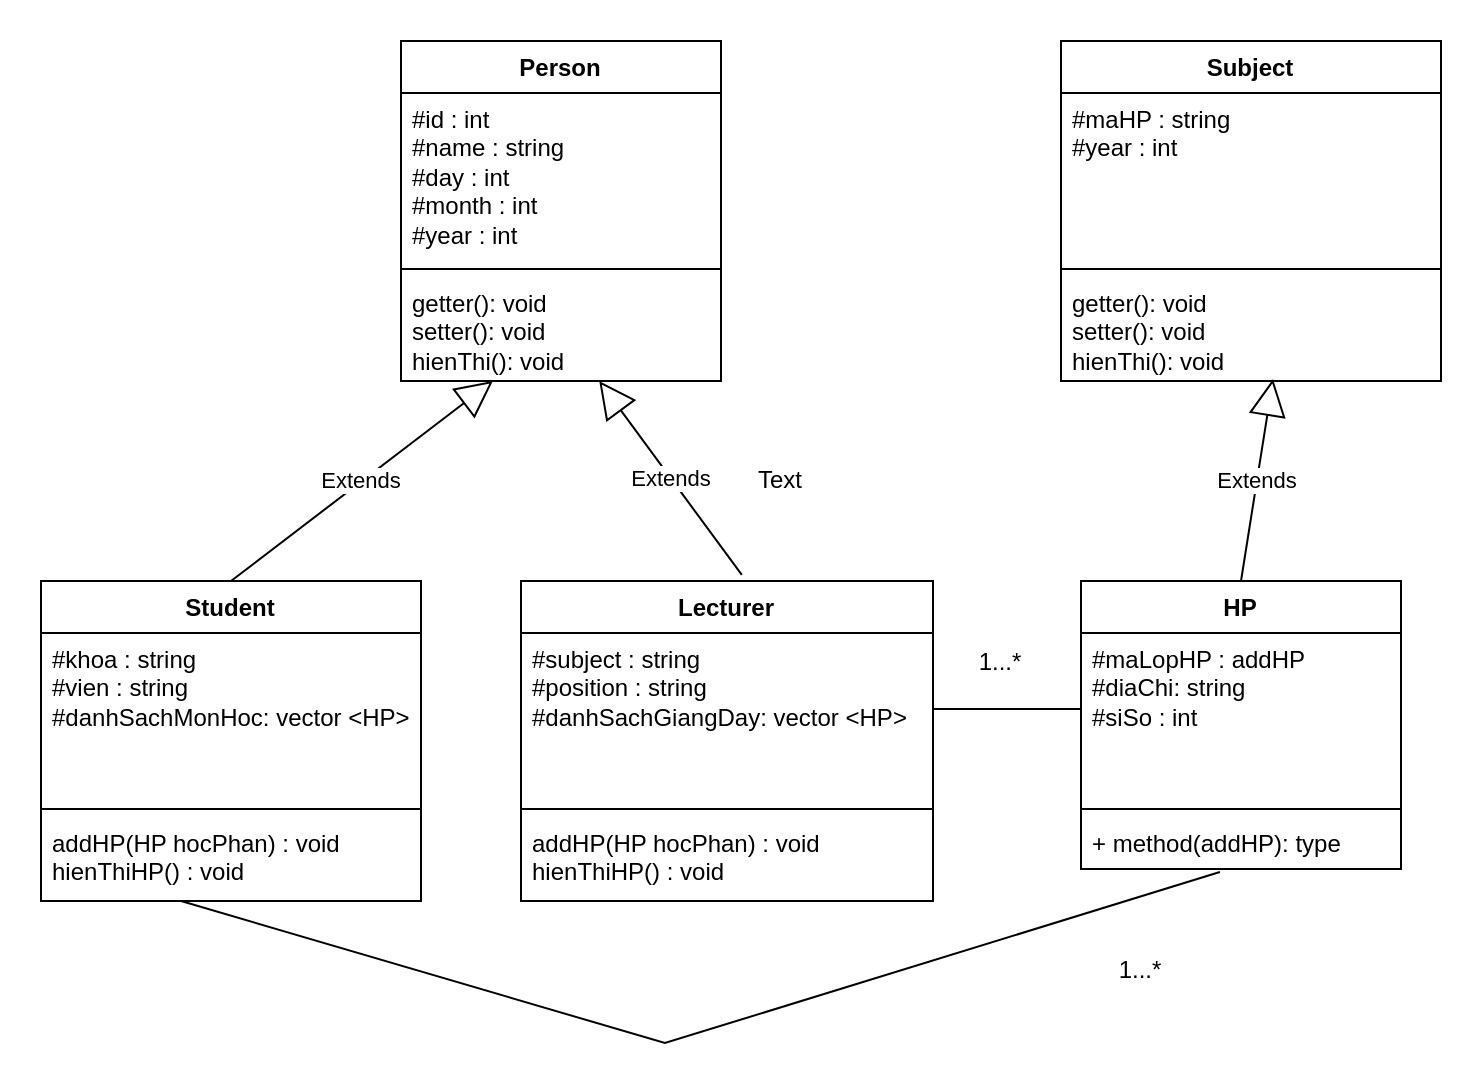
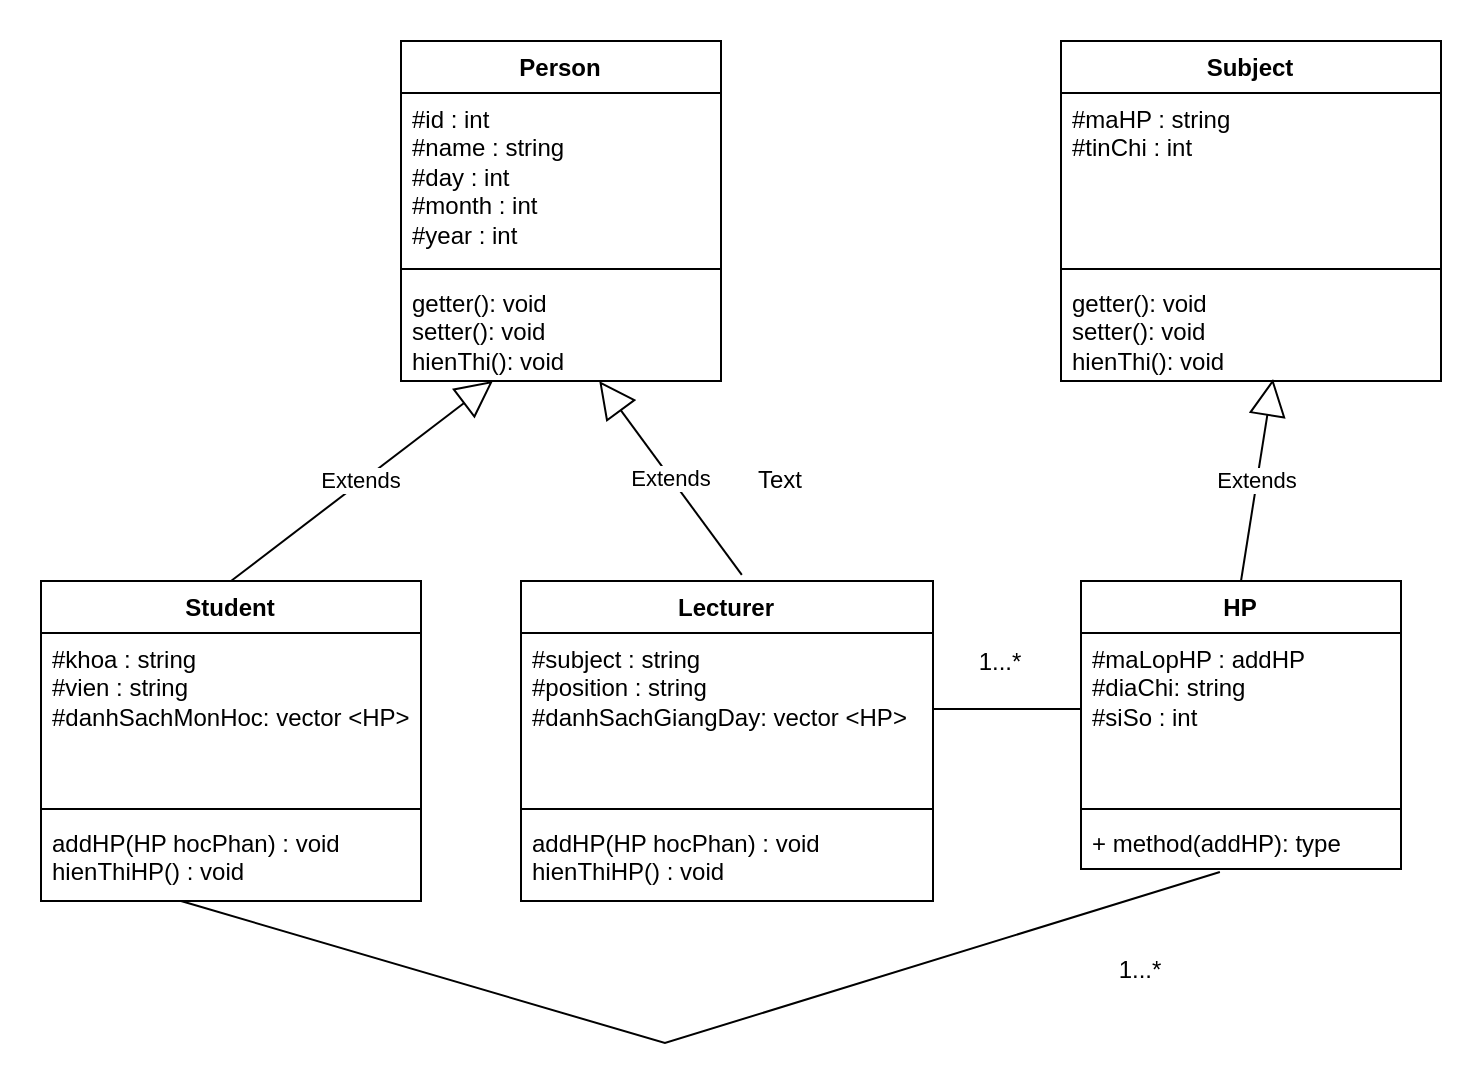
  <mxCell id="0" />
  <mxCell id="1" parent="0" />
  <mxCell id="2" value="Person" style="swimlane;fontStyle=1;align=center;verticalAlign=top;childLayout=stackLayout;horizontal=1;startSize=26;horizontalStack=0;resizeParent=1;resizeParentMax=0;resizeLast=0;collapsible=1;marginBottom=0;whiteSpace=wrap;html=1;rounded=0;" parent="1" vertex="1"><mxGeometry x="200" y="20" width="160" height="170" as="geometry" /></mxCell>
  <mxCell id="3" value="#id : int&lt;br style=&quot;border-color: var(--border-color);&quot;&gt;#name : string&lt;br style=&quot;border-color: var(--border-color);&quot;&gt;#day : int&lt;br style=&quot;border-color: var(--border-color);&quot;&gt;#month : int&lt;br style=&quot;border-color: var(--border-color);&quot;&gt;#year : int" style="text;strokeColor=none;fillColor=none;align=left;verticalAlign=top;spacingLeft=4;spacingRight=4;overflow=hidden;rotatable=0;points=[[0,0.5],[1,0.5]];portConstraint=eastwest;whiteSpace=wrap;html=1;rounded=0;" parent="2" vertex="1"><mxGeometry y="26" width="160" height="84" as="geometry" /></mxCell>
  <mxCell id="4" value="" style="line;strokeWidth=1;fillColor=none;align=left;verticalAlign=middle;spacingTop=-1;spacingLeft=3;spacingRight=3;rotatable=0;labelPosition=right;points=[];portConstraint=eastwest;strokeColor=inherit;rounded=0;" parent="2" vertex="1"><mxGeometry y="110" width="160" height="8" as="geometry" /></mxCell>
  <mxCell id="5" value="getter(): void&lt;br&gt;setter(): void&lt;br&gt;hienThi(): void" style="text;strokeColor=none;fillColor=none;align=left;verticalAlign=top;spacingLeft=4;spacingRight=4;overflow=hidden;rotatable=0;points=[[0,0.5],[1,0.5]];portConstraint=eastwest;whiteSpace=wrap;html=1;rounded=0;" parent="2" vertex="1"><mxGeometry y="118" width="160" height="52" as="geometry" /></mxCell>
  <mxCell id="6" value="Student" style="swimlane;fontStyle=1;align=center;verticalAlign=top;childLayout=stackLayout;horizontal=1;startSize=26;horizontalStack=0;resizeParent=1;resizeParentMax=0;resizeLast=0;collapsible=1;marginBottom=0;whiteSpace=wrap;html=1;rounded=0;" parent="1" vertex="1"><mxGeometry x="20" y="290" width="190" height="160" as="geometry" /></mxCell>
  <mxCell id="7" value="#khoa : string&lt;br&gt;#vien : string&lt;br&gt;#danhSachMonHoc: vector &amp;lt;HP&amp;gt;" style="text;strokeColor=none;fillColor=none;align=left;verticalAlign=top;spacingLeft=4;spacingRight=4;overflow=hidden;rotatable=0;points=[[0,0.5],[1,0.5]];portConstraint=eastwest;whiteSpace=wrap;html=1;rounded=0;" parent="6" vertex="1"><mxGeometry y="26" width="190" height="84" as="geometry" /></mxCell>
  <mxCell id="8" value="" style="line;strokeWidth=1;fillColor=none;align=left;verticalAlign=middle;spacingTop=-1;spacingLeft=3;spacingRight=3;rotatable=0;labelPosition=right;points=[];portConstraint=eastwest;strokeColor=inherit;rounded=0;" parent="6" vertex="1"><mxGeometry y="110" width="190" height="8" as="geometry" /></mxCell>
  <mxCell id="9" value="addHP(HP hocPhan) : void&lt;br&gt;hienThiHP() : void" style="text;strokeColor=none;fillColor=none;align=left;verticalAlign=top;spacingLeft=4;spacingRight=4;overflow=hidden;rotatable=0;points=[[0,0.5],[1,0.5]];portConstraint=eastwest;whiteSpace=wrap;html=1;rounded=0;" parent="6" vertex="1"><mxGeometry y="118" width="190" height="42" as="geometry" /></mxCell>
  <mxCell id="10" value="Lecturer" style="swimlane;fontStyle=1;align=center;verticalAlign=top;childLayout=stackLayout;horizontal=1;startSize=26;horizontalStack=0;resizeParent=1;resizeParentMax=0;resizeLast=0;collapsible=1;marginBottom=0;whiteSpace=wrap;html=1;rounded=0;" parent="1" vertex="1"><mxGeometry x="260" y="290" width="206" height="160" as="geometry" /></mxCell>
  <mxCell id="11" value="#subject : string&lt;br&gt;#position : string&lt;br&gt;#danhSachGiangDay: vector &amp;lt;HP&amp;gt;" style="text;strokeColor=none;fillColor=none;align=left;verticalAlign=top;spacingLeft=4;spacingRight=4;overflow=hidden;rotatable=0;points=[[0,0.5],[1,0.5]];portConstraint=eastwest;whiteSpace=wrap;html=1;rounded=0;" parent="10" vertex="1"><mxGeometry y="26" width="206" height="84" as="geometry" /></mxCell>
  <mxCell id="12" value="" style="line;strokeWidth=1;fillColor=none;align=left;verticalAlign=middle;spacingTop=-1;spacingLeft=3;spacingRight=3;rotatable=0;labelPosition=right;points=[];portConstraint=eastwest;strokeColor=inherit;rounded=0;" parent="10" vertex="1"><mxGeometry y="110" width="206" height="8" as="geometry" /></mxCell>
  <mxCell id="13" value="addHP(HP hocPhan) : void&lt;br&gt;hienThiHP() : void" style="text;strokeColor=none;fillColor=none;align=left;verticalAlign=top;spacingLeft=4;spacingRight=4;overflow=hidden;rotatable=0;points=[[0,0.5],[1,0.5]];portConstraint=eastwest;whiteSpace=wrap;html=1;rounded=0;" parent="10" vertex="1"><mxGeometry y="118" width="206" height="42" as="geometry" /></mxCell>
  <mxCell id="14" value="Subject" style="swimlane;fontStyle=1;align=center;verticalAlign=top;childLayout=stackLayout;horizontal=1;startSize=26;horizontalStack=0;resizeParent=1;resizeParentMax=0;resizeLast=0;collapsible=1;marginBottom=0;whiteSpace=wrap;html=1;rounded=0;" parent="1" vertex="1"><mxGeometry x="530" y="20" width="190" height="170" as="geometry" /></mxCell>
- <mxCell id="15" value="#maHP : string&lt;br&gt;#year : int&amp;nbsp;" style="text;strokeColor=none;fillColor=none;align=left;verticalAlign=top;spacingLeft=4;spacingRight=4;overflow=hidden;rotatable=0;points=[[0,0.5],[1,0.5]];portConstraint=eastwest;whiteSpace=wrap;html=1;rounded=0;" parent="14" vertex="1"><mxGeometry y="26" width="190" height="84" as="geometry" /></mxCell>
+ <mxCell id="15" value="#maHP : string&lt;br&gt;#tinChi : int&amp;nbsp;" style="text;strokeColor=none;fillColor=none;align=left;verticalAlign=top;spacingLeft=4;spacingRight=4;overflow=hidden;rotatable=0;points=[[0,0.5],[1,0.5]];portConstraint=eastwest;whiteSpace=wrap;html=1;rounded=0;" parent="14" vertex="1"><mxGeometry y="26" width="190" height="84" as="geometry" /></mxCell>
  <mxCell id="16" value="" style="line;strokeWidth=1;fillColor=none;align=left;verticalAlign=middle;spacingTop=-1;spacingLeft=3;spacingRight=3;rotatable=0;labelPosition=right;points=[];portConstraint=eastwest;strokeColor=inherit;rounded=0;" parent="14" vertex="1"><mxGeometry y="110" width="190" height="8" as="geometry" /></mxCell>
  <mxCell id="17" value="getter(): void&lt;br style=&quot;border-color: var(--border-color);&quot;&gt;setter(): void&lt;br style=&quot;border-color: var(--border-color);&quot;&gt;hienThi(): void" style="text;strokeColor=none;fillColor=none;align=left;verticalAlign=top;spacingLeft=4;spacingRight=4;overflow=hidden;rotatable=0;points=[[0,0.5],[1,0.5]];portConstraint=eastwest;whiteSpace=wrap;html=1;rounded=0;" parent="14" vertex="1"><mxGeometry y="118" width="190" height="52" as="geometry" /></mxCell>
  <mxCell id="18" value="HP" style="swimlane;fontStyle=1;align=center;verticalAlign=top;childLayout=stackLayout;horizontal=1;startSize=26;horizontalStack=0;resizeParent=1;resizeParentMax=0;resizeLast=0;collapsible=1;marginBottom=0;whiteSpace=wrap;html=1;rounded=0;" parent="1" vertex="1"><mxGeometry x="540" y="290" width="160" height="144" as="geometry" /></mxCell>
  <mxCell id="19" value="#maLopHP : addHP&lt;br&gt;#diaChi: string&lt;br&gt;#siSo : int" style="text;strokeColor=none;fillColor=none;align=left;verticalAlign=top;spacingLeft=4;spacingRight=4;overflow=hidden;rotatable=0;points=[[0,0.5],[1,0.5]];portConstraint=eastwest;whiteSpace=wrap;html=1;rounded=0;" parent="18" vertex="1"><mxGeometry y="26" width="160" height="84" as="geometry" /></mxCell>
  <mxCell id="20" value="" style="line;strokeWidth=1;fillColor=none;align=left;verticalAlign=middle;spacingTop=-1;spacingLeft=3;spacingRight=3;rotatable=0;labelPosition=right;points=[];portConstraint=eastwest;strokeColor=inherit;rounded=0;" parent="18" vertex="1"><mxGeometry y="110" width="160" height="8" as="geometry" /></mxCell>
  <mxCell id="21" value="+ method(addHP): type" style="text;strokeColor=none;fillColor=none;align=left;verticalAlign=top;spacingLeft=4;spacingRight=4;overflow=hidden;rotatable=0;points=[[0,0.5],[1,0.5]];portConstraint=eastwest;whiteSpace=wrap;html=1;rounded=0;" parent="18" vertex="1"><mxGeometry y="118" width="160" height="26" as="geometry" /></mxCell>
  <mxCell id="22" value="Extends" style="endArrow=block;endSize=16;endFill=0;html=1;rounded=0;exitX=0.536;exitY=-0.019;exitDx=0;exitDy=0;exitPerimeter=0;" parent="1" source="10" target="5" edge="1"><mxGeometry width="160" relative="1" as="geometry"><mxPoint x="323" y="214" as="sourcePoint" /><mxPoint x="483" y="214" as="targetPoint" /></mxGeometry></mxCell>
  <mxCell id="23" value="Extends" style="endArrow=block;endSize=16;endFill=0;html=1;rounded=0;exitX=0.5;exitY=0;exitDx=0;exitDy=0;" parent="1" source="6" target="5" edge="1"><mxGeometry width="160" relative="1" as="geometry"><mxPoint x="115" y="300" as="sourcePoint" /><mxPoint x="260" y="190" as="targetPoint" /></mxGeometry></mxCell>
  <mxCell id="24" value="Extends" style="endArrow=block;endSize=16;endFill=0;html=1;rounded=0;entryX=0.558;entryY=0.981;entryDx=0;entryDy=0;entryPerimeter=0;exitX=0.5;exitY=0;exitDx=0;exitDy=0;" parent="1" source="18" target="17" edge="1"><mxGeometry width="160" relative="1" as="geometry"><mxPoint x="450" y="270" as="sourcePoint" /><mxPoint x="610" y="270" as="targetPoint" /></mxGeometry></mxCell>
  <mxCell id="25" value="" style="endArrow=none;html=1;rounded=0;exitX=0.434;exitY=1.058;exitDx=0;exitDy=0;exitPerimeter=0;entryX=0.516;entryY=0.976;entryDx=0;entryDy=0;entryPerimeter=0;" parent="1" source="21" edge="1"><mxGeometry width="50" height="50" relative="1" as="geometry"><mxPoint x="585.68" y="481.01" as="sourcePoint" /><mxPoint x="90" y="450.002" as="targetPoint" /><Array as="points"><mxPoint x="331.96" y="521.01" /></Array></mxGeometry></mxCell>
  <mxCell id="26" value="" style="line;strokeWidth=1;fillColor=none;align=left;verticalAlign=middle;spacingTop=-1;spacingLeft=3;spacingRight=3;rotatable=0;labelPosition=right;points=[];portConstraint=eastwest;strokeColor=inherit;" parent="1" vertex="1"><mxGeometry x="466" y="350" width="74" height="8" as="geometry" /></mxCell>
  <mxCell id="27" value="1...*" style="text;html=1;strokeColor=none;fillColor=none;align=center;verticalAlign=middle;whiteSpace=wrap;rounded=0;" vertex="1" parent="1"><mxGeometry x="540" y="470" width="60" height="30" as="geometry" /></mxCell>
  <mxCell id="28" value="Text" style="text;html=1;strokeColor=none;fillColor=none;align=center;verticalAlign=middle;whiteSpace=wrap;rounded=0;" vertex="1" parent="1"><mxGeometry x="360" y="225" width="60" height="30" as="geometry" /></mxCell>
  <mxCell id="29" value="1...*" style="text;html=1;strokeColor=none;fillColor=none;align=center;verticalAlign=middle;whiteSpace=wrap;rounded=0;" vertex="1" parent="1"><mxGeometry x="470" y="316" width="60" height="30" as="geometry" /></mxCell>
